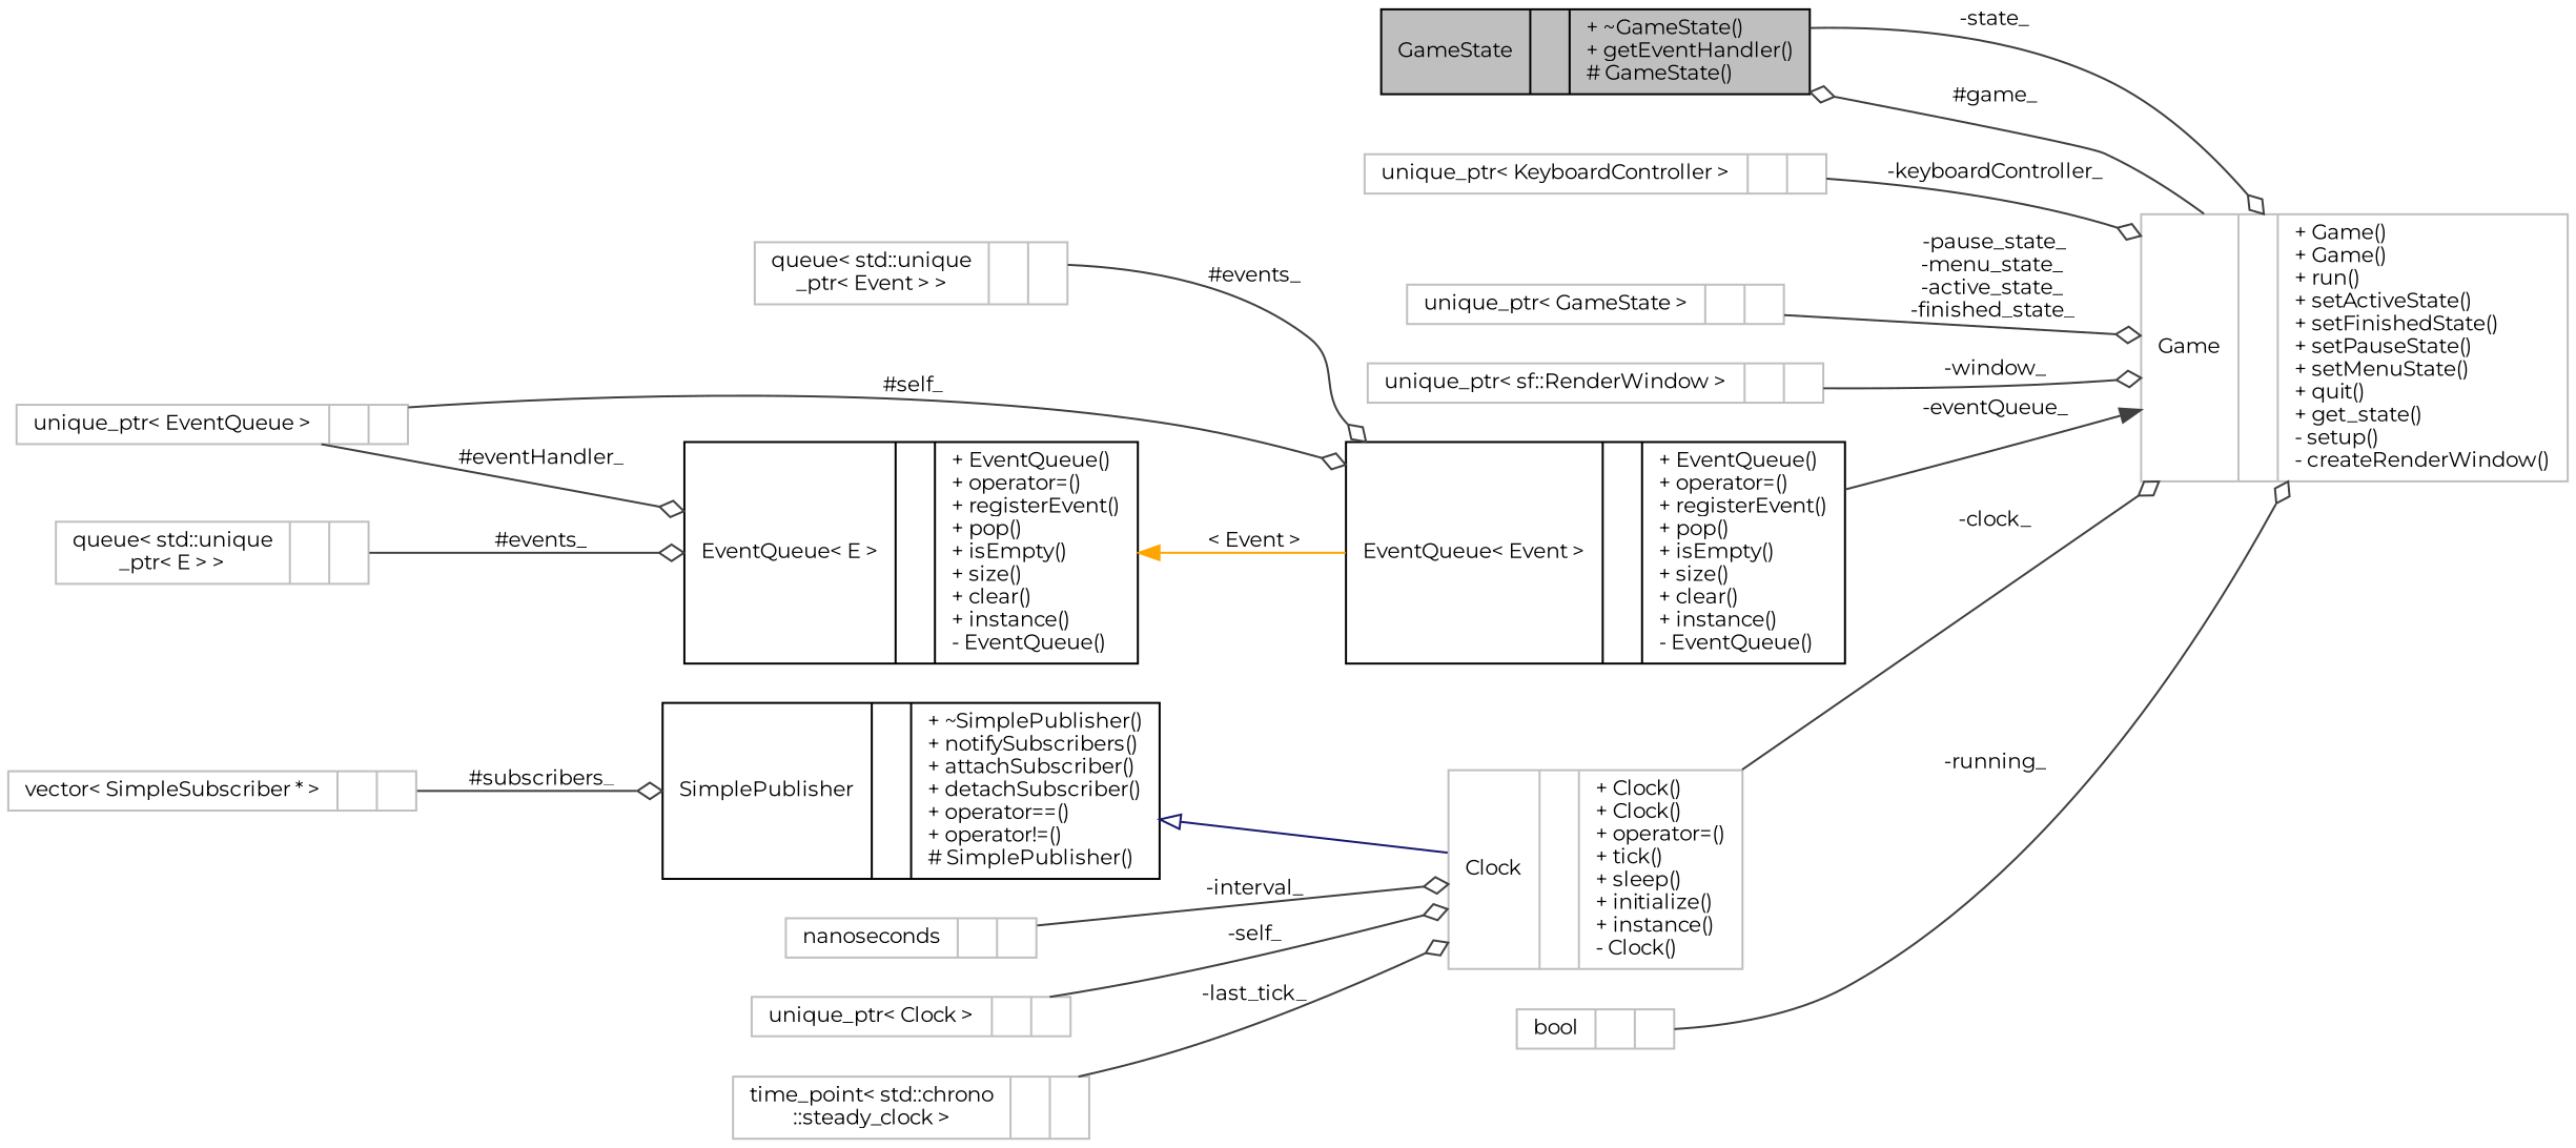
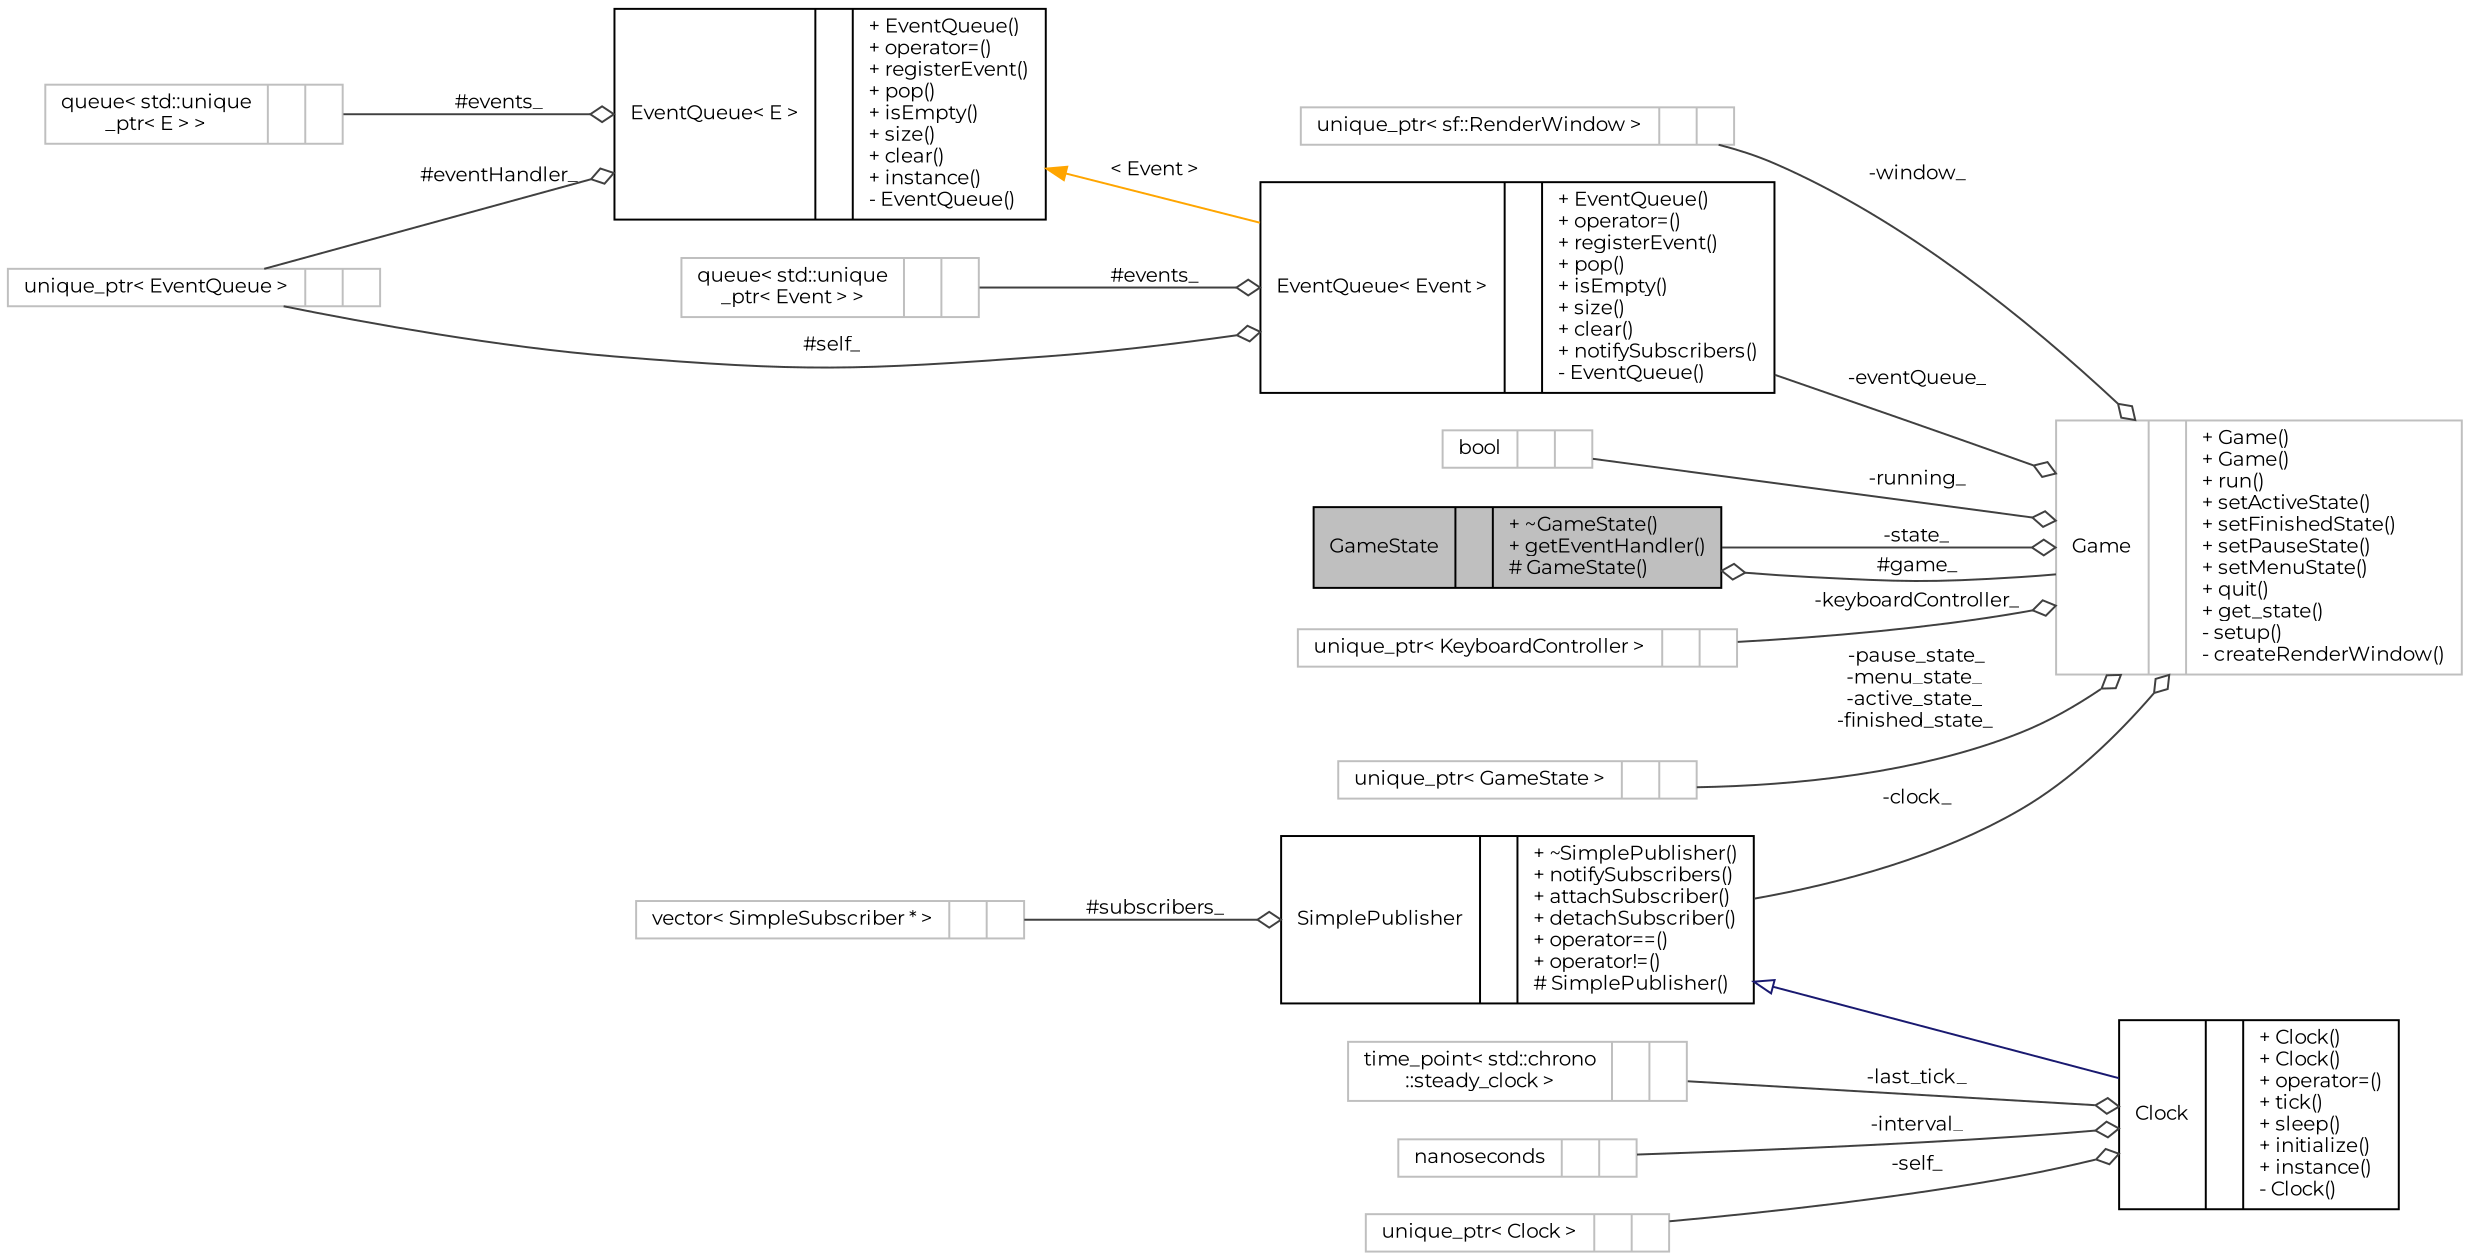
  digraph {
    fontname=Montserrat
    rankdir=LR
    node [color=grey75 fontname=Montserrat fontsize=10 shape=record]
    edge [arrowhead=odiamond color=grey25 fontname=Montserrat fontsize=10 labelfontname=Helvetica labelfontsize=10 style=solid]
    n1 [color=black fillcolor=grey75 fontcolor=black height=0.2 label="{GameState\n||+ ~GameState()\l+ getEventHandler()\l# GameState()\l}" style=filled width=0.4]
    n2 [height=0.2 label="{Game\n||+ Game()\l+ Game()\l+ run()\l+ setActiveState()\l+ setFinishedState()\l+ setPauseState()\l+ setMenuState()\l+ quit()\l+ get_state()\l- setup()\l- createRenderWindow()\l}" width=0.4]
    n3 [height=0.2 label="{unique_ptr\< KeyboardController \>\n||}" width=0.4]
    n4 [height=0.2 label="{unique_ptr\< GameState \>\n||}" width=0.4]
    n5 [height=0.2 label="{unique_ptr\< sf::RenderWindow \>\n||}" width=0.4]
-   n6 [color=black height=0.2 label="{EventQueue\< Event \>\n||+ EventQueue()\l+ operator=()\l+ registerEvent()\l+ pop()\l+ isEmpty()\l+ size()\l+ clear()\l+ instance()\l- EventQueue()\l}" width=0.4]
+   n6 [color=black height=0.2 label="{EventQueue\< Event \>\n||+ EventQueue()\l+ operator=()\l+ registerEvent()\l+ pop()\l+ isEmpty()\l+ size()\l+ clear()\l+ notifySubscribers()\l- EventQueue()\l}" width=0.4]
    n7 [height=0.2 label="{queue\< std::unique\l_ptr\< Event \> \>\n||}" width=0.4]
    n8 [height=0.2 label="{unique_ptr\< EventQueue \>\n||}" width=0.4]
    n9 [color=black height=0.2 label="{EventQueue\< E \>\n||+ EventQueue()\l+ operator=()\l+ registerEvent()\l+ pop()\l+ isEmpty()\l+ size()\l+ clear()\l+ instance()\l- EventQueue()\l}" width=0.4]
    n10 [height=0.2 label="{queue\< std::unique\l_ptr\< E \> \>\n||}" width=0.4]
-   n11 [height=0.2 label="{Clock\n||+ Clock()\l+ Clock()\l+ operator=()\l+ tick()\l+ sleep()\l+ initialize()\l+ instance()\l- Clock()\l}" width=0.4]
+   n11 [color=black height=0.2 label="{Clock\n||+ Clock()\l+ Clock()\l+ operator=()\l+ tick()\l+ sleep()\l+ initialize()\l+ instance()\l- Clock()\l}" width=0.4]
    n12 [color=black height=0.2 label="{SimplePublisher\n||+ ~SimplePublisher()\l+ notifySubscribers()\l+ attachSubscriber()\l+ detachSubscriber()\l+ operator==()\l+ operator!=()\l# SimplePublisher()\l}" width=0.4]
    n13 [height=0.2 label="{vector\< SimpleSubscriber * \>\n||}" width=0.4]
    n14 [height=0.2 label="{nanoseconds\n||}" width=0.4]
    n15 [height=0.2 label="{unique_ptr\< Clock \>\n||}" width=0.4]
    n16 [height=0.2 label="{time_point\< std::chrono\l::steady_clock \>\n||}" width=0.4]
    n17 [height=0.2 label="{bool\n||}" width=0.4]
    n1 -> n2 [label=" -state_"]
    n2 -> n1 [label=" #game_"]
    n3 -> n2 [label=" -keyboardController_"]
    n4 -> n2 [label=" -pause_state_\n-menu_state_\n-active_state_\n-finished_state_"]
    n5 -> n2 [label=" -window_"]
-   n6 -> n2 [arrowhead=normal label=" -eventQueue_"]
+   n6 -> n2 [label=" -eventQueue_"]
    n7 -> n6 [label=" #events_"]
    n8 -> n6 [label=" #self_"]
    n8 -> n9 [label=" #eventHandler_"]
    n9 -> n6 [color=orange dir=back label=" \< Event \>" arrowhead=""]
    n10 -> n9 [label=" #events_"]
-   n11 -> n2 [label=" -clock_"]
+   n12 -> n2 [label=" -clock_"]
    n12 -> n11 [arrowtail=onormal color=midnightblue dir=back arrowhead=""]
    n13 -> n12 [label=" #subscribers_"]
    n14 -> n11 [label=" -interval_"]
    n15 -> n11 [label=" -self_"]
    n16 -> n11 [label=" -last_tick_"]
    n17 -> n2 [label=" -running_"]
  }
